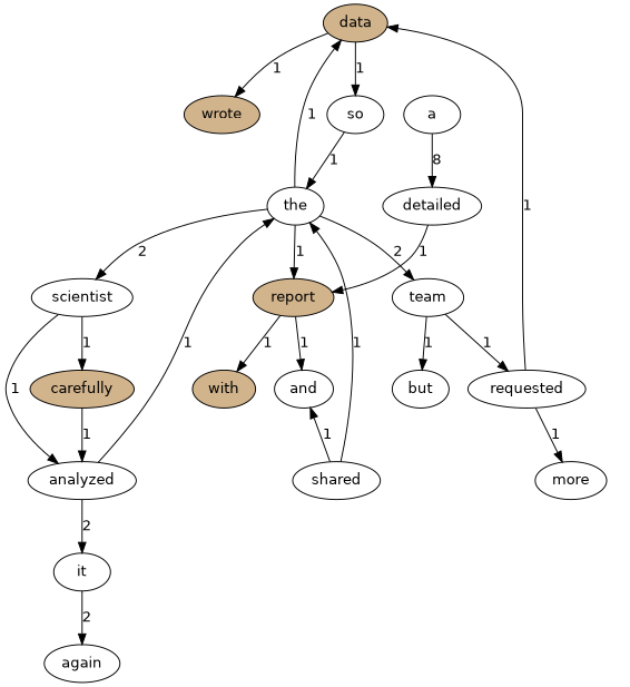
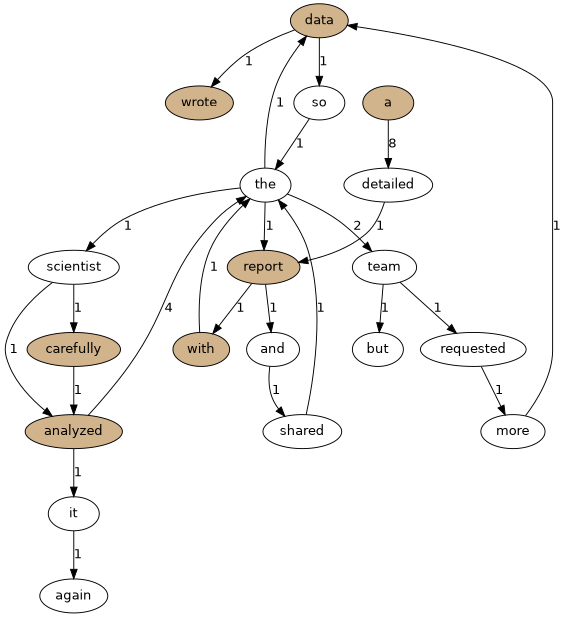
  digraph {
    fontname="DejaVu Sans"
    node [fillcolor=white fontname="DejaVu Sans" style=filled]
    edge [fontname="DejaVu Sans"]
    data [fillcolor=tan]
    the
    scientist
    team
    report [fillcolor=tan]
    wrote [fillcolor=tan]
    so
    carefully [fillcolor=tan]
-   analyzed
+   analyzed [fillcolor=tan]
    but
    requested
    with [fillcolor=tan]
    and
-   a
+   a [fillcolor=tan]
    detailed
    shared
    it
    again
    more
    data -> wrote [label=1]
    data -> so [label=1]
    the -> data [label=1]
-   the -> scientist [label=2]
+   the -> scientist [label=1]
    the -> team [label=2]
    the -> report [label=1]
    scientist -> carefully [label=1]
    scientist -> analyzed [label=1]
    team -> but [label=1]
    team -> requested [label=1]
    report -> with [label=1]
    report -> and [label=1]
    so -> the [label=1]
    carefully -> analyzed [label=1]
-   analyzed -> the [label=1]
-   analyzed -> it [label=2]
+   analyzed -> the [label=4]
+   analyzed -> it [label=1]
    requested -> more [label=1]
-   shared -> and [label=1]
+   with -> the [label=1]
+   and -> shared [label=1]
    a -> detailed [label=8]
    detailed -> report [label=1]
    shared -> the [label=1]
-   it -> again [label=2]
-   requested -> data [label=1]
+   it -> again [label=1]
+   more -> data [label=1]
  }
